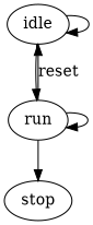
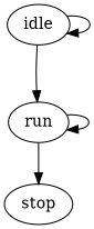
  digraph {
    idle
    run
    stop
    idle -> idle
    idle -> run
-   run -> idle [label=reset]
    run -> run
    run -> stop
  }
